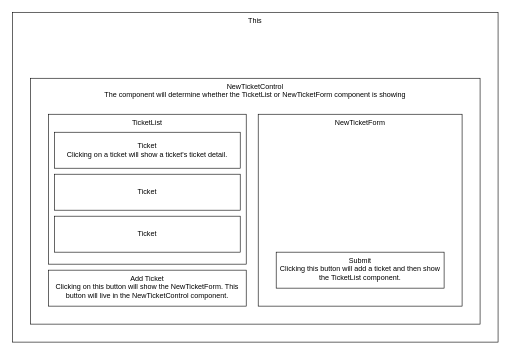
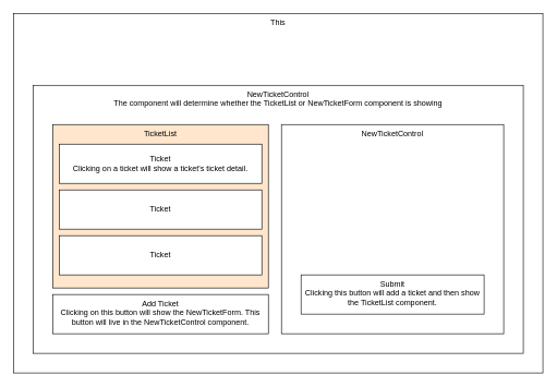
  <mxCell id="0" />
  <mxCell id="1" parent="0" />
  <mxCell id="2" value="This" style="rounded=0;whiteSpace=wrap;html=1;verticalAlign=top;" vertex="1" parent="1"><mxGeometry x="20" y="20" width="810" height="550" as="geometry" /></mxCell>
  <mxCell id="3" value="NewTicketControl&lt;br&gt;The component will determine whether the TicketList or NewTicketForm component is showing" style="rounded=0;whiteSpace=wrap;html=1;verticalAlign=top;" vertex="1" parent="1"><mxGeometry x="50" y="130" width="750" height="410" as="geometry" /></mxCell>
- <mxCell id="4" value="TicketList" style="rounded=0;whiteSpace=wrap;html=1;verticalAlign=top;" vertex="1" parent="1"><mxGeometry x="80" y="190" width="330" height="250" as="geometry" /></mxCell>
- <mxCell id="5" value="NewTicketForm" style="rounded=0;whiteSpace=wrap;html=1;verticalAlign=top;" vertex="1" parent="1"><mxGeometry x="430" y="190" width="340" height="320" as="geometry" /></mxCell>
+ <mxCell id="4" value="TicketList" style="rounded=0;whiteSpace=wrap;html=1;verticalAlign=top;fillColor=#ffe6cc;" vertex="1" parent="1"><mxGeometry x="80" y="190" width="330" height="250" as="geometry" /></mxCell>
+ <mxCell id="5" value="NewTicketControl" style="rounded=0;whiteSpace=wrap;html=1;verticalAlign=top;" vertex="1" parent="1"><mxGeometry x="430" y="190" width="340" height="320" as="geometry" /></mxCell>
  <mxCell id="6" value="Submit&lt;br&gt;Clicking this button will add a ticket and then show the TicketList component." style="rounded=0;whiteSpace=wrap;html=1;verticalAlign=top;" vertex="1" parent="1"><mxGeometry x="460" y="420" width="280" height="60" as="geometry" /></mxCell>
  <mxCell id="7" value="Add Ticket&lt;br&gt;Clicking on this button will show the NewTicketForm. This button will live in the NewTicketControl component." style="rounded=0;whiteSpace=wrap;html=1;verticalAlign=top;" vertex="1" parent="1"><mxGeometry x="80" y="450" width="330" height="60" as="geometry" /></mxCell>
  <mxCell id="8" value="Ticket&lt;br&gt;Clicking on a ticket will show a ticket's ticket detail." style="rounded=0;whiteSpace=wrap;html=1;verticalAlign=middle;" vertex="1" parent="1"><mxGeometry x="90" y="220" width="310" height="60" as="geometry" /></mxCell>
  <mxCell id="9" value="Ticket" style="rounded=0;whiteSpace=wrap;html=1;verticalAlign=middle;" vertex="1" parent="1"><mxGeometry x="90" y="290" width="310" height="60" as="geometry" /></mxCell>
  <mxCell id="10" value="Ticket" style="rounded=0;whiteSpace=wrap;html=1;verticalAlign=middle;" vertex="1" parent="1"><mxGeometry x="90" y="360" width="310" height="60" as="geometry" /></mxCell>
